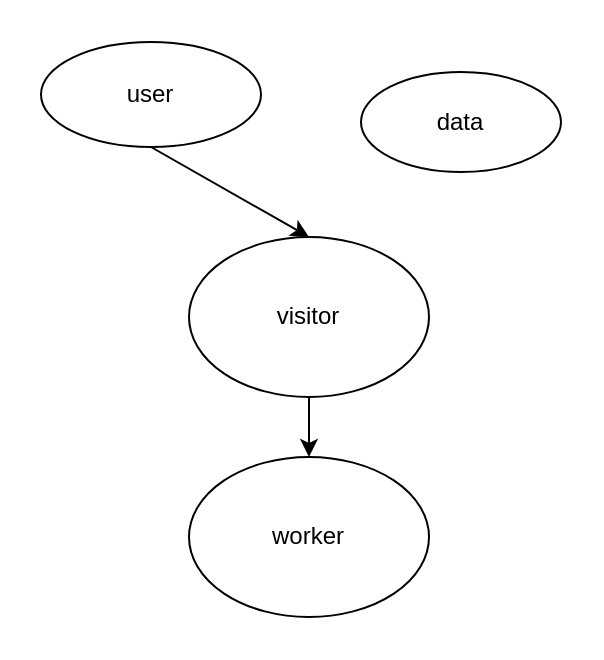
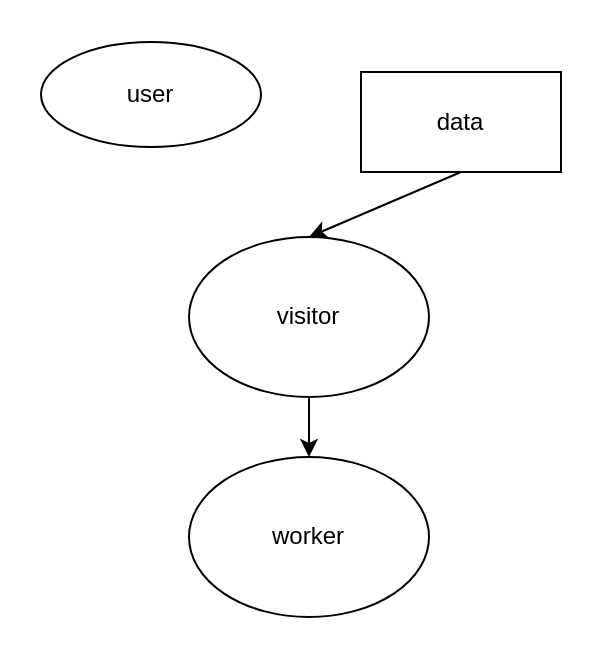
  <mxCell id="0" />
  <mxCell id="1" parent="0" />
- <mxCell id="2" style="edgeStyle=none;html=1;exitX=0.5;exitY=1;exitDx=0;exitDy=0;entryX=0.5;entryY=0;entryDx=0;entryDy=0;" edge="1" parent="1" source="3" target="7"><mxGeometry relative="1" as="geometry" /></mxCell>
  <mxCell id="3" value="user" style="ellipse;whiteSpace=wrap;html=1;" vertex="1" parent="1"><mxGeometry x="20" y="20.5" width="110" height="52.5" as="geometry" /></mxCell>
- <mxCell id="5" value="data" style="ellipse;whiteSpace=wrap;html=1;" vertex="1" parent="1"><mxGeometry x="180" y="35.5" width="100" height="50" as="geometry" /></mxCell>
+ <mxCell id="4" style="edgeStyle=none;html=1;exitX=0.5;exitY=1;exitDx=0;exitDy=0;entryX=0.5;entryY=0;entryDx=0;entryDy=0;" edge="1" parent="1" source="5" target="7"><mxGeometry relative="1" as="geometry" /></mxCell>
+ <mxCell id="5" value="data" style="whiteSpace=wrap;html=1;rounded=0;" vertex="1" parent="1"><mxGeometry x="180" y="35.5" width="100" height="50" as="geometry" /></mxCell>
  <mxCell id="6" value="" style="edgeStyle=none;html=1;" edge="1" parent="1" source="7" target="8"><mxGeometry relative="1" as="geometry" /></mxCell>
  <mxCell id="7" value="visitor" style="ellipse;whiteSpace=wrap;html=1;" vertex="1" parent="1"><mxGeometry x="94" y="118" width="120" height="80" as="geometry" /></mxCell>
  <mxCell id="8" value="worker" style="ellipse;whiteSpace=wrap;html=1;" vertex="1" parent="1"><mxGeometry x="94" y="228" width="120" height="80" as="geometry" /></mxCell>
